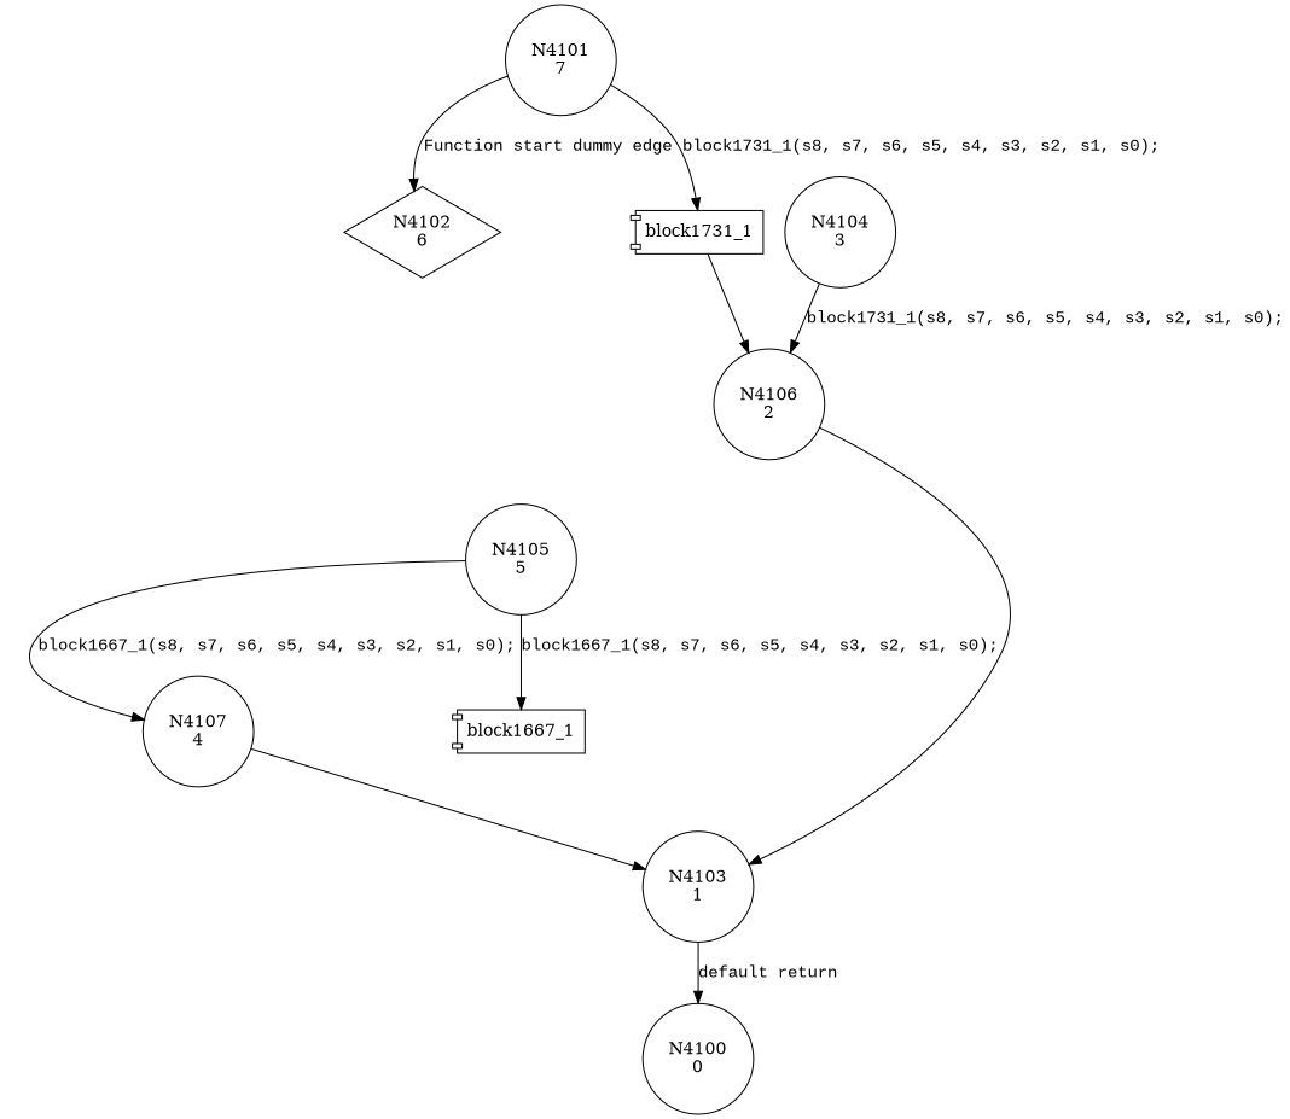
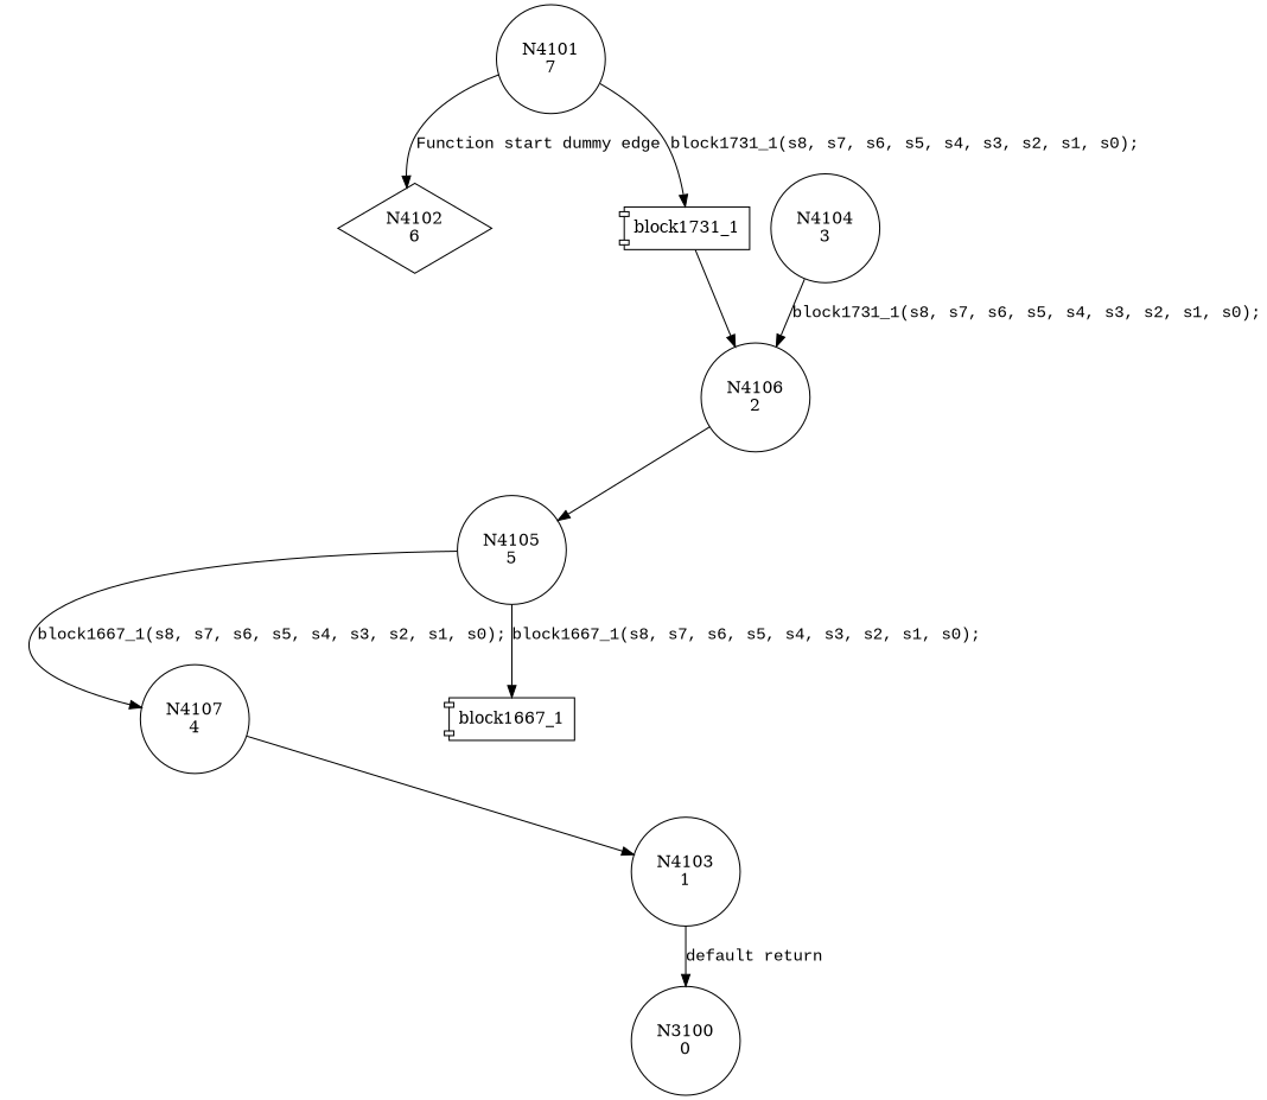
  digraph {
    node [shape=circle]
    edge [fontname="Courier New"]
    n1 [label="N4102\n6" shape=diamond]
    n2 [label="N4104\n3"]
    n3 [label="N4106\n2"]
    n4 [label="N4105\n5"]
    n5 [label="N4107\n4"]
    n6 [label=block1667_1 shape=component]
    n7 [label="N4103\n1"]
    n8 [label=block1731_1 shape=component]
-   n9 [label="N4100\n0"]
+   n9 [label="N3100\n0"]
    n10 [label="N4101\n7"]
    n2 -> n3 [label="block1731_1(s8, s7, s6, s5, s4, s3, s2, s1, s0);"]
-   n3 -> n7
+   n3 -> n4
    n4 -> n5 [label="block1667_1(s8, s7, s6, s5, s4, s3, s2, s1, s0);"]
    n4 -> n6 [label="block1667_1(s8, s7, s6, s5, s4, s3, s2, s1, s0);"]
    n5 -> n7
    n7 -> n9 [label="default return"]
    n8 -> n3
    n10 -> n1 [label="Function start dummy edge"]
    n10 -> n8 [label="block1731_1(s8, s7, s6, s5, s4, s3, s2, s1, s0);"]
  }
